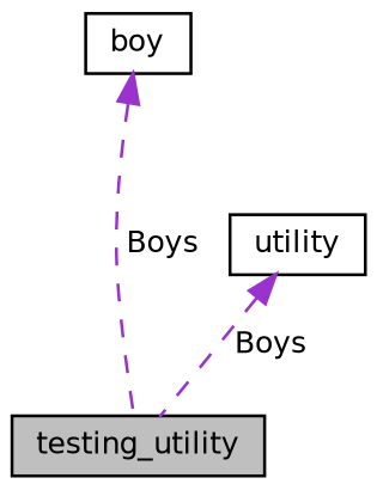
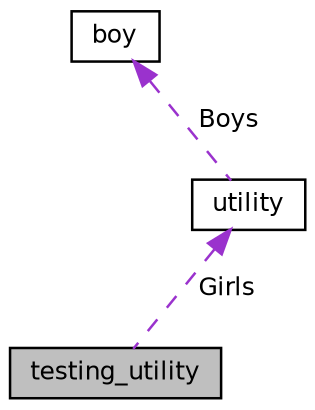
  digraph {
    node [color=black fillcolor=white fontname=Helvetica fontsize=10 shape=record style=filled]
    edge [color=darkorchid3 dir=back fontname=Helvetica fontsize=10 labelfontname=Helvetica labelfontsize=10 style=dashed]
    n1 [fillcolor=grey75 fontcolor=black height=0.2 label=testing_utility width=0.4]
    n2 [height=0.2 label=boy width=0.4]
    n3 [height=0.2 label=utility width=0.4]
-   n2 -> n1 [label=" Boys"]
-   n3 -> n1 [label=" Boys"]
+   n2 -> n3 [label=" Boys"]
+   n3 -> n1 [label=" Girls"]
  }
